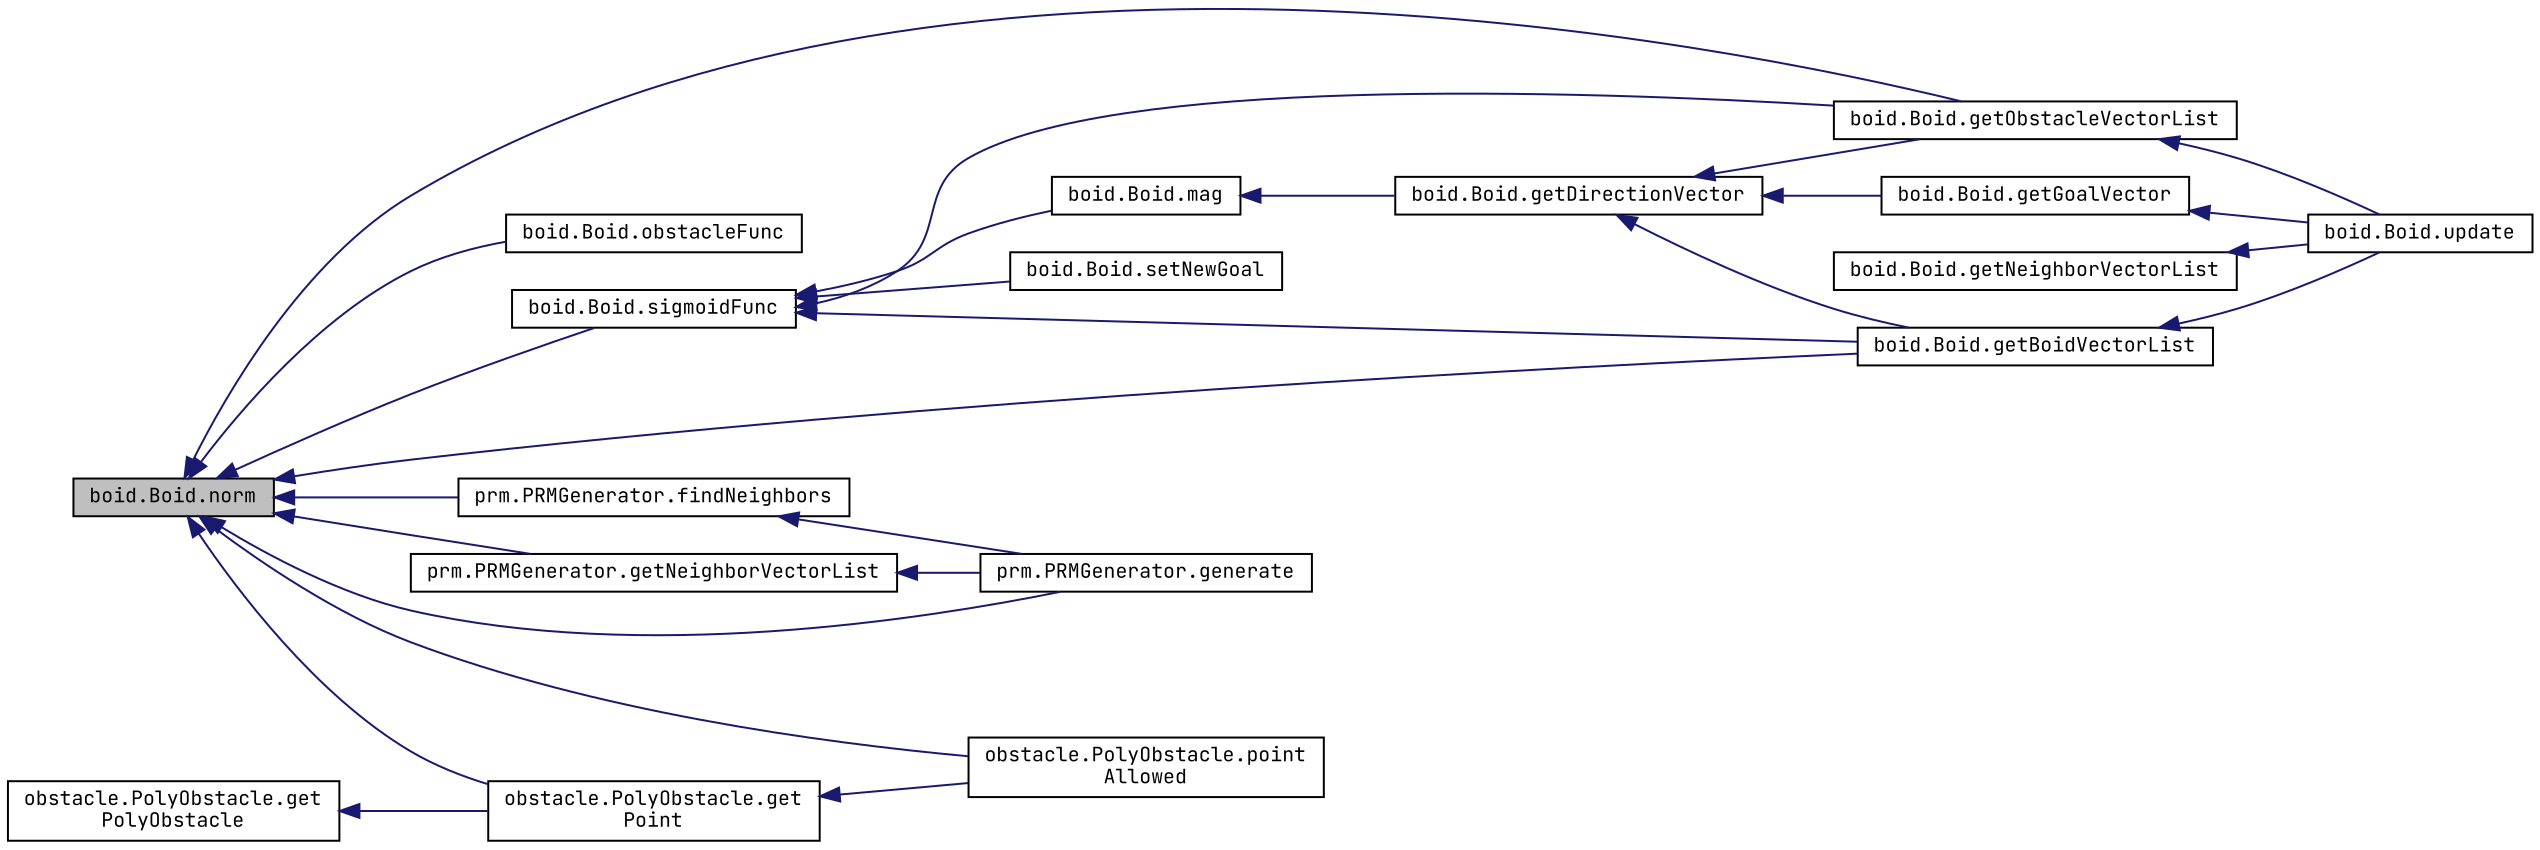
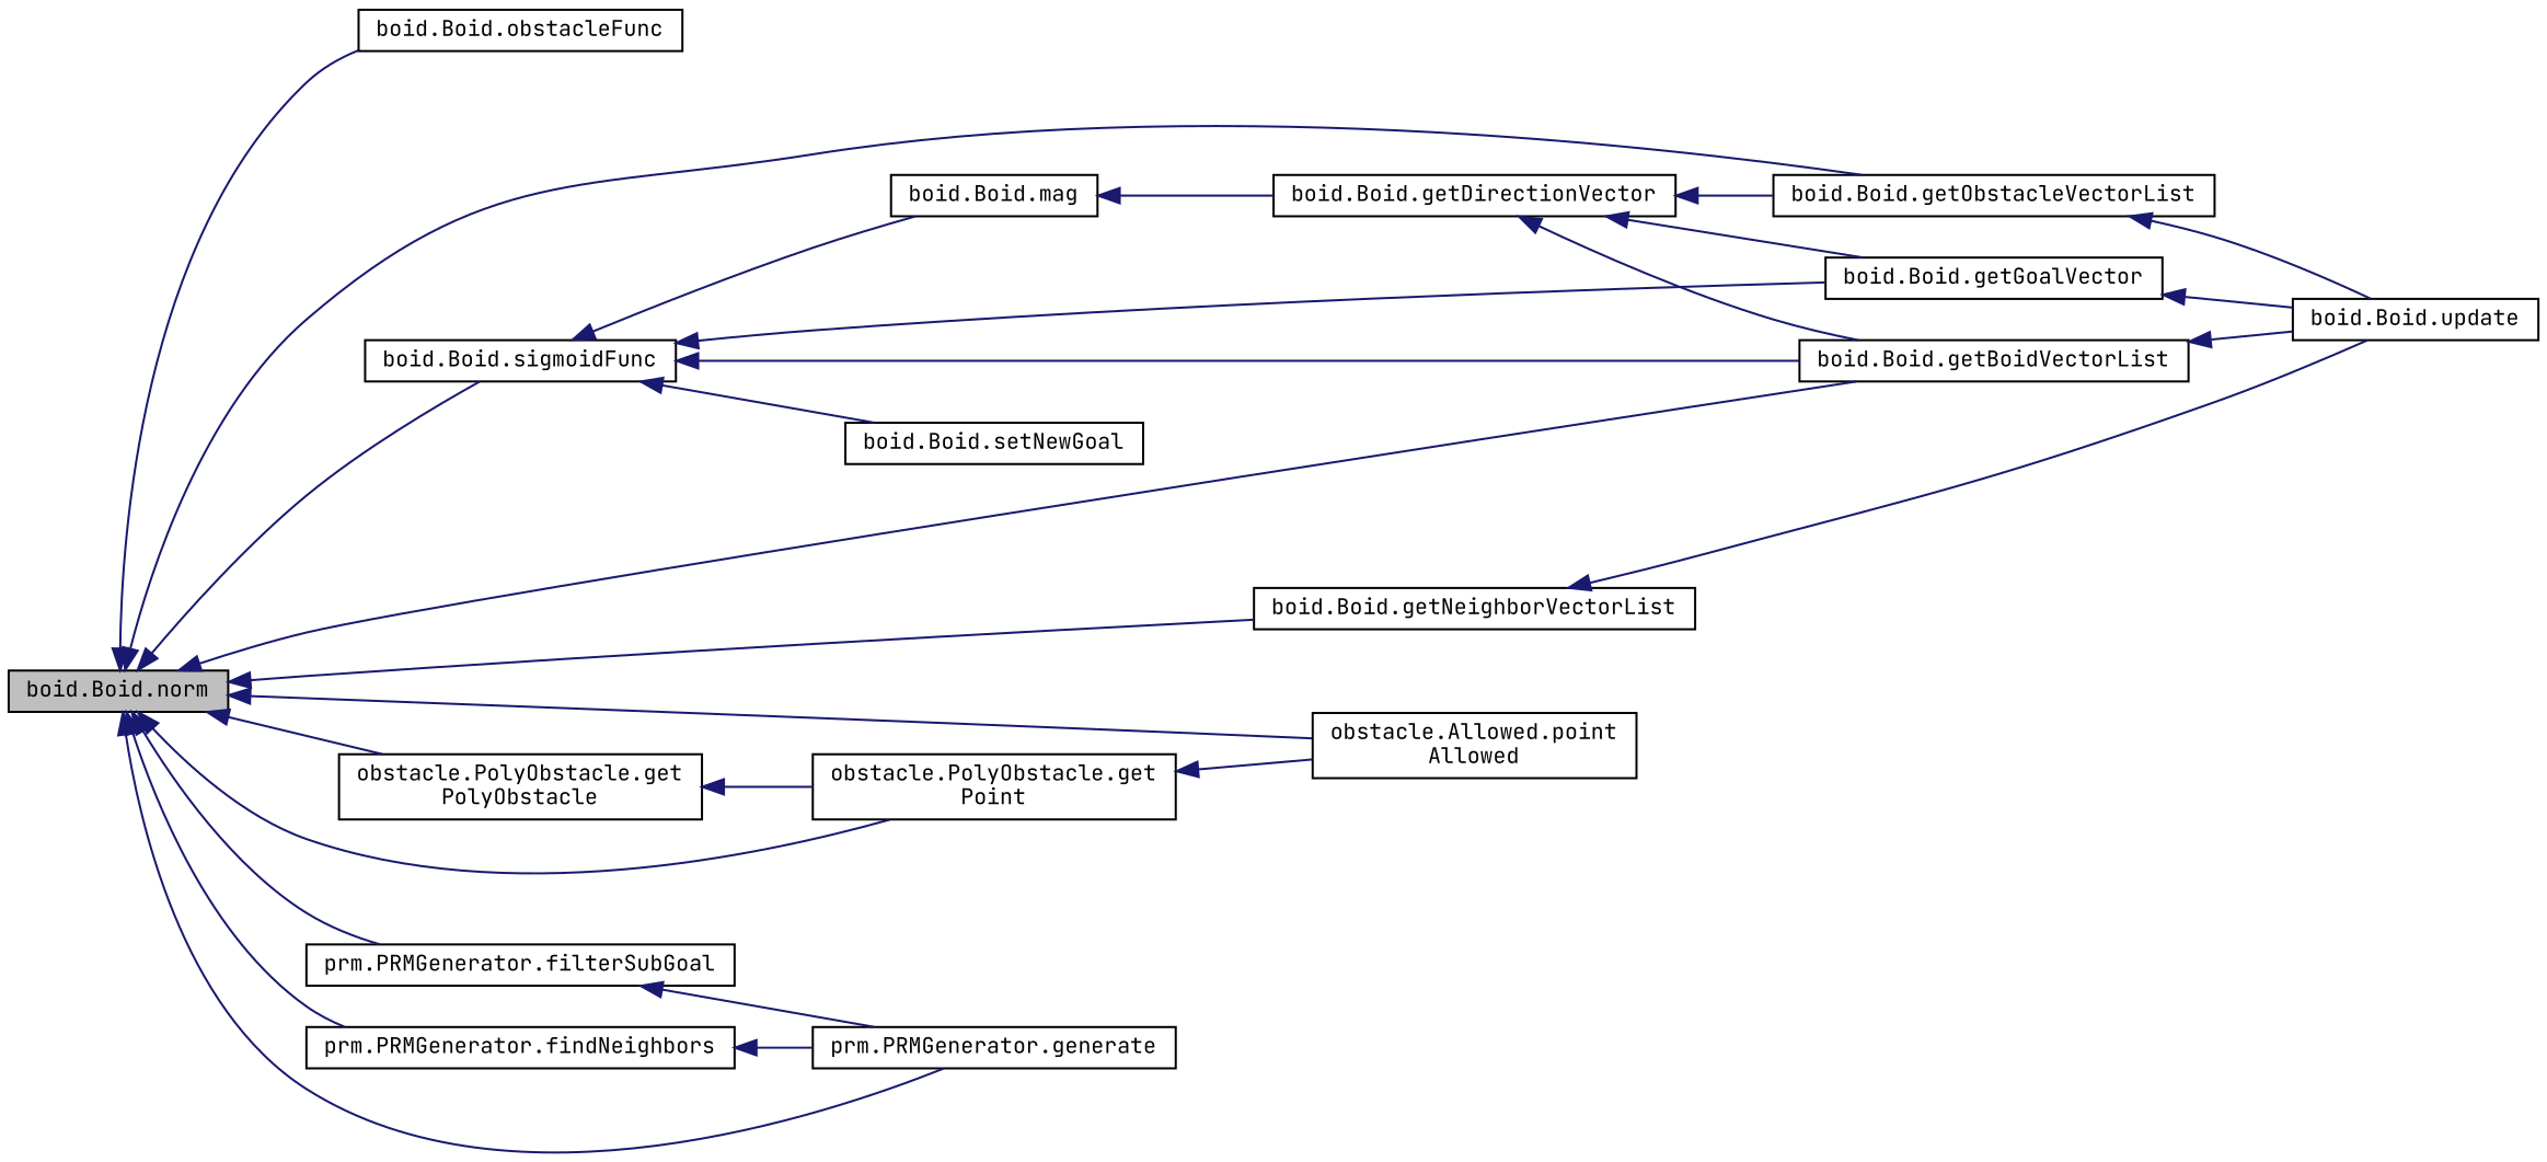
  digraph {
    fontname="JetBrains Mono"
    rankdir=LR
    node [color=black fillcolor=white fontname="JetBrains Mono" fontsize=10 shape=record style=filled]
    edge [color=midnightblue dir=back fontname="JetBrains Mono" fontsize=10 labelfontname=Helvetica labelfontsize=10 style=solid]
    n1 [fillcolor=grey75 fontcolor=black height=0.2 label="boid.Boid.norm" width=0.4]
    n2 [height=0.2 label="boid.Boid.obstacleFunc" width=0.4]
    n3 [height=0.2 label="boid.Boid.getObstacleVectorList" width=0.4]
    n4 [height=0.2 label="boid.Boid.sigmoidFunc" width=0.4]
    n5 [height=0.2 label="boid.Boid.getBoidVectorList" width=0.4]
    n6 [height=0.2 label="boid.Boid.getNeighborVectorList" width=0.4]
    n7 [height=0.2 label="obstacle.PolyObstacle.get\lPolyObstacle" width=0.4]
    n8 [height=0.2 label="obstacle.PolyObstacle.get\lPoint" width=0.4]
-   n9 [height=0.2 label="obstacle.PolyObstacle.point\lAllowed" width=0.4]
+   n9 [height=0.2 label="obstacle.Allowed.point\lAllowed" width=0.4]
    n10 [height=0.2 label="prm.PRMGenerator.generate" width=0.4]
-   n11 [height=0.2 label="prm.PRMGenerator.getNeighborVectorList" width=0.4]
+   n11 [height=0.2 label="prm.PRMGenerator.filterSubGoal" width=0.4]
    n12 [height=0.2 label="prm.PRMGenerator.findNeighbors" width=0.4]
    n13 [height=0.2 label="boid.Boid.update" width=0.4]
    n14 [height=0.2 label="boid.Boid.mag" width=0.4]
    n15 [height=0.2 label="boid.Boid.getGoalVector" width=0.4]
    n16 [height=0.2 label="boid.Boid.setNewGoal" width=0.4]
    n17 [height=0.2 label="boid.Boid.getDirectionVector" width=0.4]
    n1 -> n2
    n1 -> n3
    n1 -> n4
    n1 -> n5
+   n1 -> n6
+   n1 -> n7
    n1 -> n8
    n1 -> n9
    n1 -> n10
    n1 -> n11
    n1 -> n12
    n3 -> n13
    n4 -> n5
    n4 -> n14
-   n4 -> n3
+   n4 -> n15
    n4 -> n16
    n5 -> n13
    n6 -> n13
    n7 -> n8
    n8 -> n9
    n11 -> n10
    n12 -> n10
    n14 -> n17
    n15 -> n13
    n17 -> n3
    n17 -> n5
    n17 -> n15
  }
